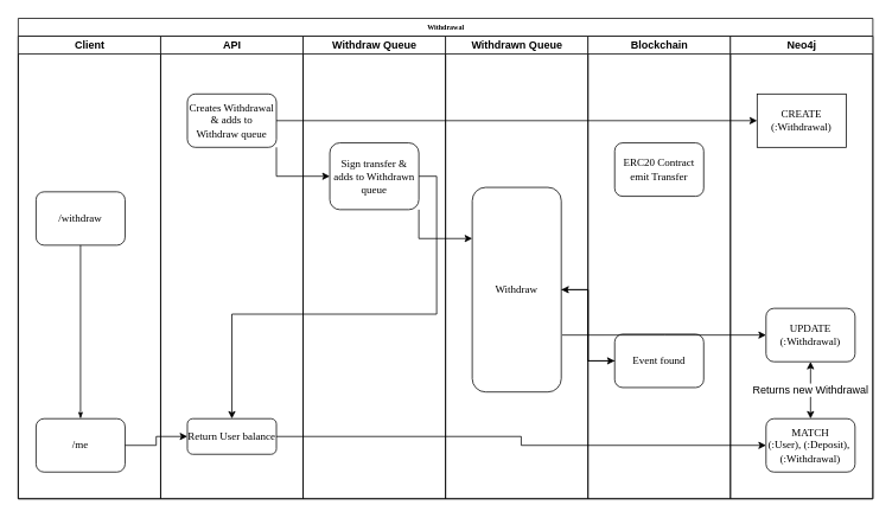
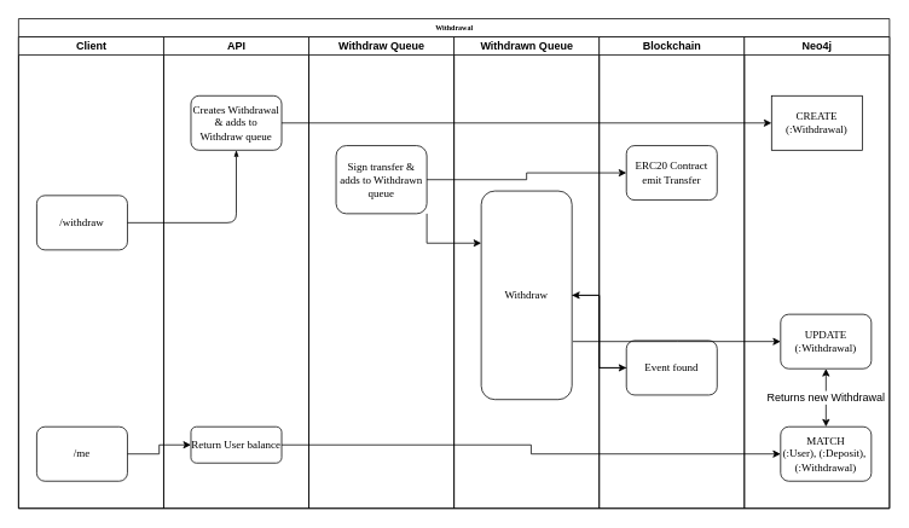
  <mxCell id="0" />
  <mxCell id="1" parent="0" />
  <mxCell id="2" value="Withdrawal" style="swimlane;html=1;childLayout=stackLayout;startSize=20;rounded=0;shadow=0;labelBackgroundColor=none;strokeWidth=1;fontFamily=Verdana;fontSize=8;align=center;" parent="1" vertex="1"><mxGeometry x="20" y="20" width="960" height="540" as="geometry" /></mxCell>
  <mxCell id="3" value="Client" style="swimlane;html=1;startSize=20;" parent="2" vertex="1"><mxGeometry y="20" width="160" height="520" as="geometry" /></mxCell>
  <mxCell id="4" value="/withdraw" style="rounded=1;whiteSpace=wrap;html=1;shadow=0;labelBackgroundColor=none;strokeWidth=1;fontFamily=Verdana;fontSize=12;align=center;" parent="3" vertex="1"><mxGeometry x="20" y="175" width="100" height="60" as="geometry" /></mxCell>
  <mxCell id="5" value="/me" style="rounded=1;whiteSpace=wrap;html=1;shadow=0;labelBackgroundColor=none;strokeWidth=1;fontFamily=Verdana;fontSize=12;align=center;" vertex="1" parent="3"><mxGeometry x="20" y="430" width="100" height="60" as="geometry" /></mxCell>
- <mxCell id="6" style="edgeStyle=orthogonalEdgeStyle;rounded=1;html=1;labelBackgroundColor=none;startArrow=none;startFill=0;startSize=5;endArrow=classicThin;endFill=1;endSize=5;jettySize=auto;orthogonalLoop=1;strokeWidth=1;fontFamily=Verdana;fontSize=8;" parent="2" source="4" target="5" edge="1"><mxGeometry relative="1" as="geometry" /></mxCell>
+ <mxCell id="6" style="edgeStyle=orthogonalEdgeStyle;rounded=1;html=1;labelBackgroundColor=none;startArrow=none;startFill=0;startSize=5;endArrow=classicThin;endFill=1;endSize=5;jettySize=auto;orthogonalLoop=1;strokeWidth=1;fontFamily=Verdana;fontSize=8" parent="2" source="4" target="8" edge="1"><mxGeometry relative="1" as="geometry" /></mxCell>
  <mxCell id="7" value="API" style="swimlane;html=1;startSize=20;" parent="2" vertex="1"><mxGeometry x="160" y="20" width="160" height="520" as="geometry" /></mxCell>
  <mxCell id="8" value="Creates Withdrawal &amp;amp; adds to&lt;br&gt;Withdraw queue" style="rounded=1;whiteSpace=wrap;html=1;shadow=0;labelBackgroundColor=none;strokeWidth=1;fontFamily=Verdana;fontSize=12;align=center;" parent="7" vertex="1"><mxGeometry x="30" y="65" width="100" height="60" as="geometry" /></mxCell>
  <mxCell id="9" value="Return User balance" style="rounded=1;whiteSpace=wrap;html=1;shadow=0;labelBackgroundColor=none;strokeWidth=1;fontFamily=Verdana;fontSize=12;align=center;" vertex="1" parent="7"><mxGeometry x="30" y="430" width="100" height="40" as="geometry" /></mxCell>
  <mxCell id="10" value="Withdraw Queue" style="swimlane;html=1;startSize=20;" parent="2" vertex="1"><mxGeometry x="320" y="20" width="160" height="520" as="geometry" /></mxCell>
  <mxCell id="11" value="Sign transfer &amp;amp; adds to Withdrawn queue" style="rounded=1;whiteSpace=wrap;html=1;shadow=0;labelBackgroundColor=none;strokeWidth=1;fontFamily=Verdana;fontSize=12;align=center;" vertex="1" parent="10"><mxGeometry x="30" y="120" width="100" height="75" as="geometry" /></mxCell>
  <mxCell id="12" value="Withdrawn Queue" style="swimlane;html=1;startSize=20;" parent="2" vertex="1"><mxGeometry x="480" y="20" width="160" height="520" as="geometry" /></mxCell>
  <mxCell id="13" value="Withdraw" style="rounded=1;whiteSpace=wrap;html=1;shadow=0;labelBackgroundColor=none;strokeWidth=1;fontFamily=Verdana;fontSize=12;align=center;" vertex="1" parent="12"><mxGeometry x="30" y="170" width="100" height="230" as="geometry" /></mxCell>
  <mxCell id="14" value="Blockchain" style="swimlane;html=1;startSize=20;" parent="2" vertex="1"><mxGeometry x="640" y="20" width="160" height="520" as="geometry" /></mxCell>
  <mxCell id="15" value="ERC20 Contract&lt;br&gt;emit Transfer" style="rounded=1;whiteSpace=wrap;html=1;shadow=0;labelBackgroundColor=none;strokeWidth=1;fontFamily=Verdana;fontSize=12;align=center;" vertex="1" parent="14"><mxGeometry x="30" y="120" width="100" height="60" as="geometry" /></mxCell>
  <mxCell id="16" value="Event found" style="rounded=1;whiteSpace=wrap;html=1;shadow=0;labelBackgroundColor=none;strokeWidth=1;fontFamily=Verdana;fontSize=12;align=center;" vertex="1" parent="14"><mxGeometry x="30" y="335" width="100" height="60" as="geometry" /></mxCell>
  <mxCell id="17" value="Neo4j" style="swimlane;html=1;startSize=20;" parent="2" vertex="1"><mxGeometry x="800" y="20" width="160" height="520" as="geometry" /></mxCell>
  <mxCell id="18" value="CREATE (:Withdrawal)" style="whiteSpace=wrap;html=1;shadow=0;labelBackgroundColor=none;strokeWidth=1;fontFamily=Verdana;fontSize=12;align=center;rounded=0;" vertex="1" parent="17"><mxGeometry x="30" y="65" width="100" height="60" as="geometry" /></mxCell>
  <mxCell id="19" value="MATCH &lt;br&gt;(:User), (:Deposit),&amp;nbsp;&lt;br&gt;(:Withdrawal)&lt;br&gt;" style="rounded=1;whiteSpace=wrap;html=1;shadow=0;labelBackgroundColor=none;strokeWidth=1;fontFamily=Verdana;fontSize=12;align=center;" vertex="1" parent="17"><mxGeometry x="40" y="430" width="100" height="60" as="geometry" /></mxCell>
  <mxCell id="20" value="Returns new Withdrawal" style="edgeStyle=orthogonalEdgeStyle;rounded=0;orthogonalLoop=1;jettySize=auto;html=1;exitX=0.5;exitY=1;exitDx=0;exitDy=0;entryX=0.5;entryY=0;entryDx=0;entryDy=0;fontSize=12;startArrow=classic;startFill=1;endArrow=classic;endFill=1;" edge="1" parent="17" source="21" target="19"><mxGeometry relative="1" as="geometry" /></mxCell>
  <mxCell id="21" value="UPDATE (:Withdrawal)" style="rounded=1;whiteSpace=wrap;html=1;shadow=0;labelBackgroundColor=none;strokeWidth=1;fontFamily=Verdana;fontSize=12;align=center;" vertex="1" parent="17"><mxGeometry x="40" y="306" width="100" height="60" as="geometry" /></mxCell>
  <mxCell id="22" style="edgeStyle=orthogonalEdgeStyle;rounded=0;orthogonalLoop=1;jettySize=auto;html=1;exitX=1;exitY=0.5;exitDx=0;exitDy=0;entryX=0;entryY=0.5;entryDx=0;entryDy=0;fontSize=12;" edge="1" parent="2" source="8" target="18"><mxGeometry relative="1" as="geometry" /></mxCell>
- <mxCell id="23" style="edgeStyle=orthogonalEdgeStyle;rounded=0;orthogonalLoop=1;jettySize=auto;html=1;exitX=1;exitY=1;exitDx=0;exitDy=0;entryX=0;entryY=0.5;entryDx=0;entryDy=0;fontSize=12;" edge="1" parent="2" source="8" target="11"><mxGeometry relative="1" as="geometry" /></mxCell>
- <mxCell id="24" style="edgeStyle=orthogonalEdgeStyle;rounded=0;orthogonalLoop=1;jettySize=auto;html=1;exitX=1;exitY=0.5;exitDx=0;exitDy=0;fontSize=12;" edge="1" parent="2" source="11" target="9"><mxGeometry relative="1" as="geometry" /></mxCell>
+ <mxCell id="24" style="edgeStyle=orthogonalEdgeStyle;rounded=0;orthogonalLoop=1;jettySize=auto;html=1;exitX=1;exitY=0.5;exitDx=0;exitDy=0;fontSize=12;" edge="1" parent="2" source="11" target="15"><mxGeometry relative="1" as="geometry" /></mxCell>
  <mxCell id="25" style="edgeStyle=orthogonalEdgeStyle;rounded=0;orthogonalLoop=1;jettySize=auto;html=1;exitX=1;exitY=1;exitDx=0;exitDy=0;entryX=0;entryY=0.25;entryDx=0;entryDy=0;fontSize=12;" edge="1" parent="2" source="11" target="13"><mxGeometry relative="1" as="geometry" /></mxCell>
  <mxCell id="26" style="edgeStyle=orthogonalEdgeStyle;rounded=0;orthogonalLoop=1;jettySize=auto;html=1;exitX=0;exitY=0.5;exitDx=0;exitDy=0;fontSize=12;startArrow=classic;startFill=1;endArrow=none;endFill=0;" edge="1" parent="2" source="16" target="13"><mxGeometry relative="1" as="geometry" /></mxCell>
  <mxCell id="27" style="edgeStyle=orthogonalEdgeStyle;rounded=0;orthogonalLoop=1;jettySize=auto;html=1;exitX=1;exitY=0.5;exitDx=0;exitDy=0;fontSize=12;startArrow=classic;startFill=1;endArrow=none;endFill=0;" edge="1" parent="2" source="13" target="16"><mxGeometry relative="1" as="geometry" /></mxCell>
  <mxCell id="28" style="edgeStyle=orthogonalEdgeStyle;rounded=0;orthogonalLoop=1;jettySize=auto;html=1;exitX=0;exitY=0.5;exitDx=0;exitDy=0;entryX=1.01;entryY=0.874;entryDx=0;entryDy=0;entryPerimeter=0;fontSize=12;startArrow=classic;startFill=1;endArrow=none;endFill=0;" edge="1" parent="2" source="21"><mxGeometry relative="1" as="geometry"><mxPoint x="611" y="356.02" as="targetPoint" /></mxGeometry></mxCell>
  <mxCell id="29" style="edgeStyle=orthogonalEdgeStyle;rounded=0;orthogonalLoop=1;jettySize=auto;html=1;exitX=1;exitY=0.5;exitDx=0;exitDy=0;fontSize=12;startArrow=none;startFill=0;endArrow=classic;endFill=1;" edge="1" parent="2" source="9" target="19"><mxGeometry relative="1" as="geometry" /></mxCell>
  <mxCell id="30" style="edgeStyle=orthogonalEdgeStyle;rounded=0;orthogonalLoop=1;jettySize=auto;html=1;exitX=1;exitY=0.5;exitDx=0;exitDy=0;fontSize=12;startArrow=none;startFill=0;endArrow=classic;endFill=1;" edge="1" parent="2" source="5" target="9"><mxGeometry relative="1" as="geometry" /></mxCell>
